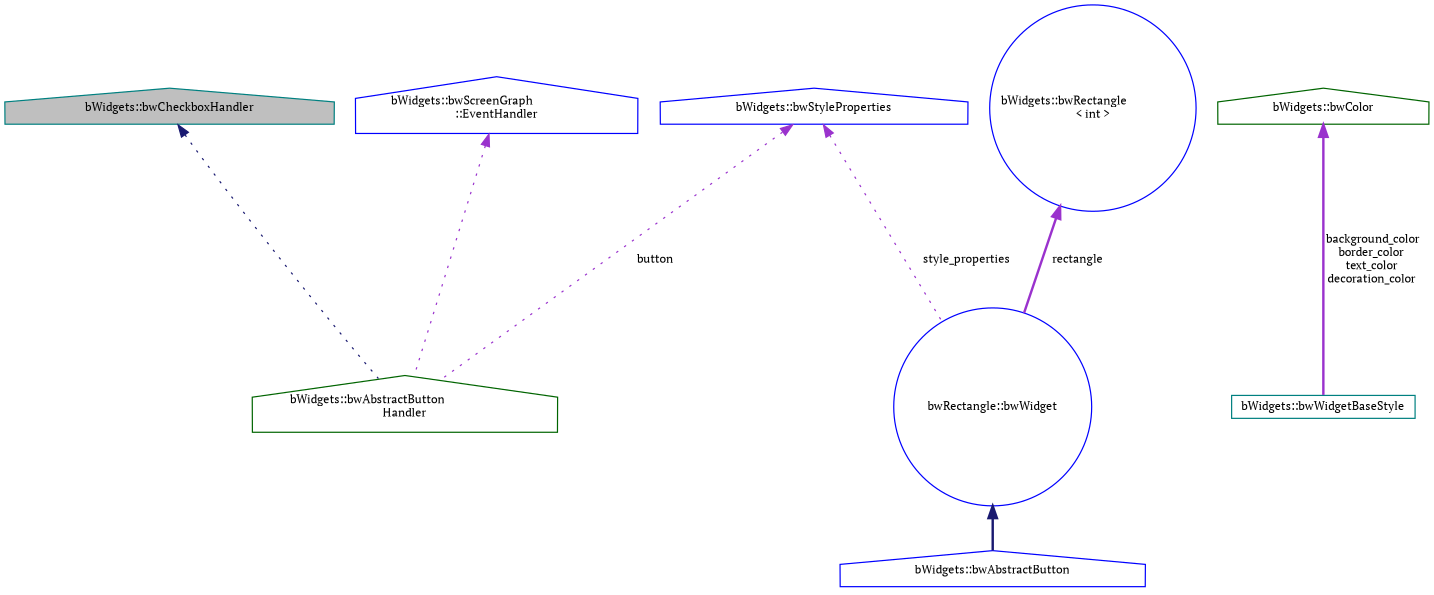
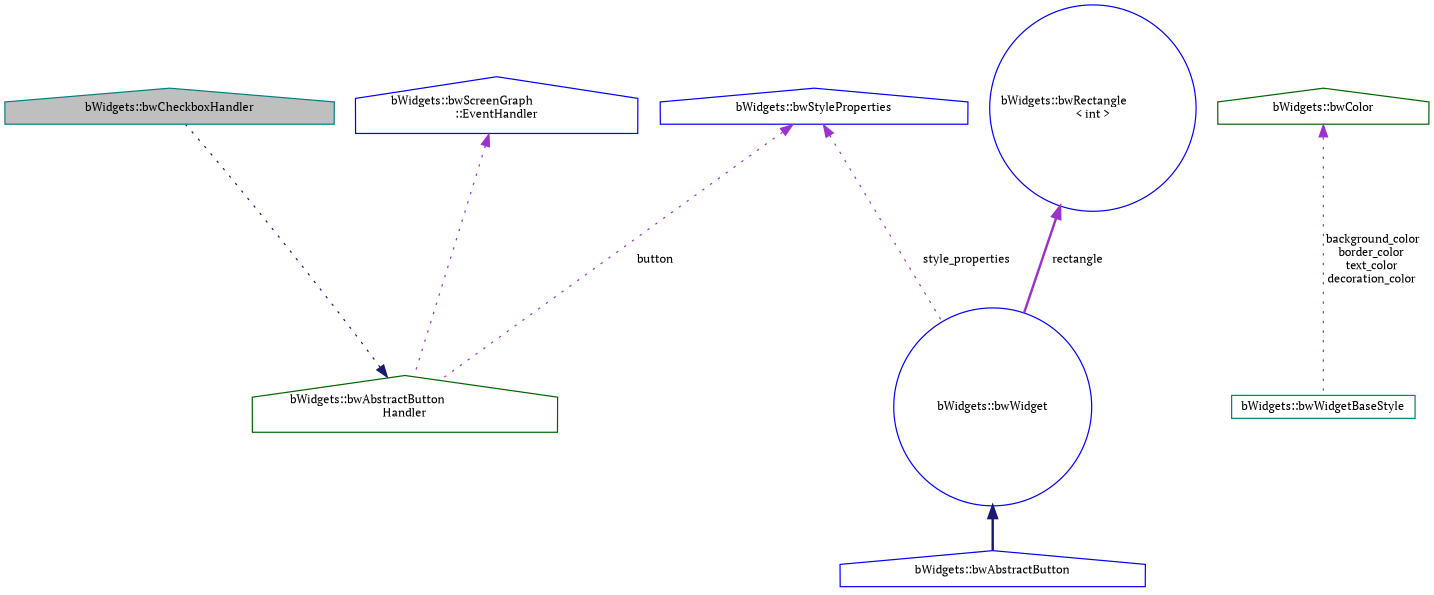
  digraph {
    fontname="PT Serif"
    node [color=blue fillcolor=white fontname="PT Serif" fontsize=10 shape=house style=filled]
    edge [color=darkorchid3 dir=back fontname="PT Serif" fontsize=10 labelfontname=Helvetica labelfontsize=10 style=dotted]
    n1 [color=teal fillcolor=grey75 fontcolor=black height=0.2 label="bWidgets::bwCheckboxHandler" width=0.4]
    n2 [color=darkgreen height=0.2 label="bWidgets::bwAbstractButton\lHandler" width=0.4]
    n3 [height=0.2 label="bWidgets::bwScreenGraph\l::EventHandler" width=0.4]
    n4 [height=0.2 label="bWidgets::bwAbstractButton" width=0.4]
-   n5 [height=0.2 label="bwRectangle::bwWidget" shape=circle width=0.4]
+   n5 [height=0.2 label="bWidgets::bwWidget" shape=circle width=0.4]
    n6 [height=0.2 label="bWidgets::bwRectangle\l\< int \>" shape=circle width=0.4]
    n7 [height=0.2 label="bWidgets::bwStyleProperties" width=0.4]
    n8 [color=teal height=0.2 label="bWidgets::bwWidgetBaseStyle" shape=box width=0.4]
    n9 [color=darkgreen height=0.2 label="bWidgets::bwColor" width=0.4]
-   n1 -> n2 [color=midnightblue]
+   n2 -> n1 [color=midnightblue]
    n3 -> n2
    n5 -> n4 [color=midnightblue style=bold]
    n6 -> n5 [label=" rectangle" style=bold]
    n7 -> n2 [label=" button"]
    n7 -> n5 [label=" style_properties"]
-   n9 -> n8 [label=" background_color\nborder_color\ntext_color\ndecoration_color" style=bold]
+   n9 -> n8 [label=" background_color\nborder_color\ntext_color\ndecoration_color"]
  }
